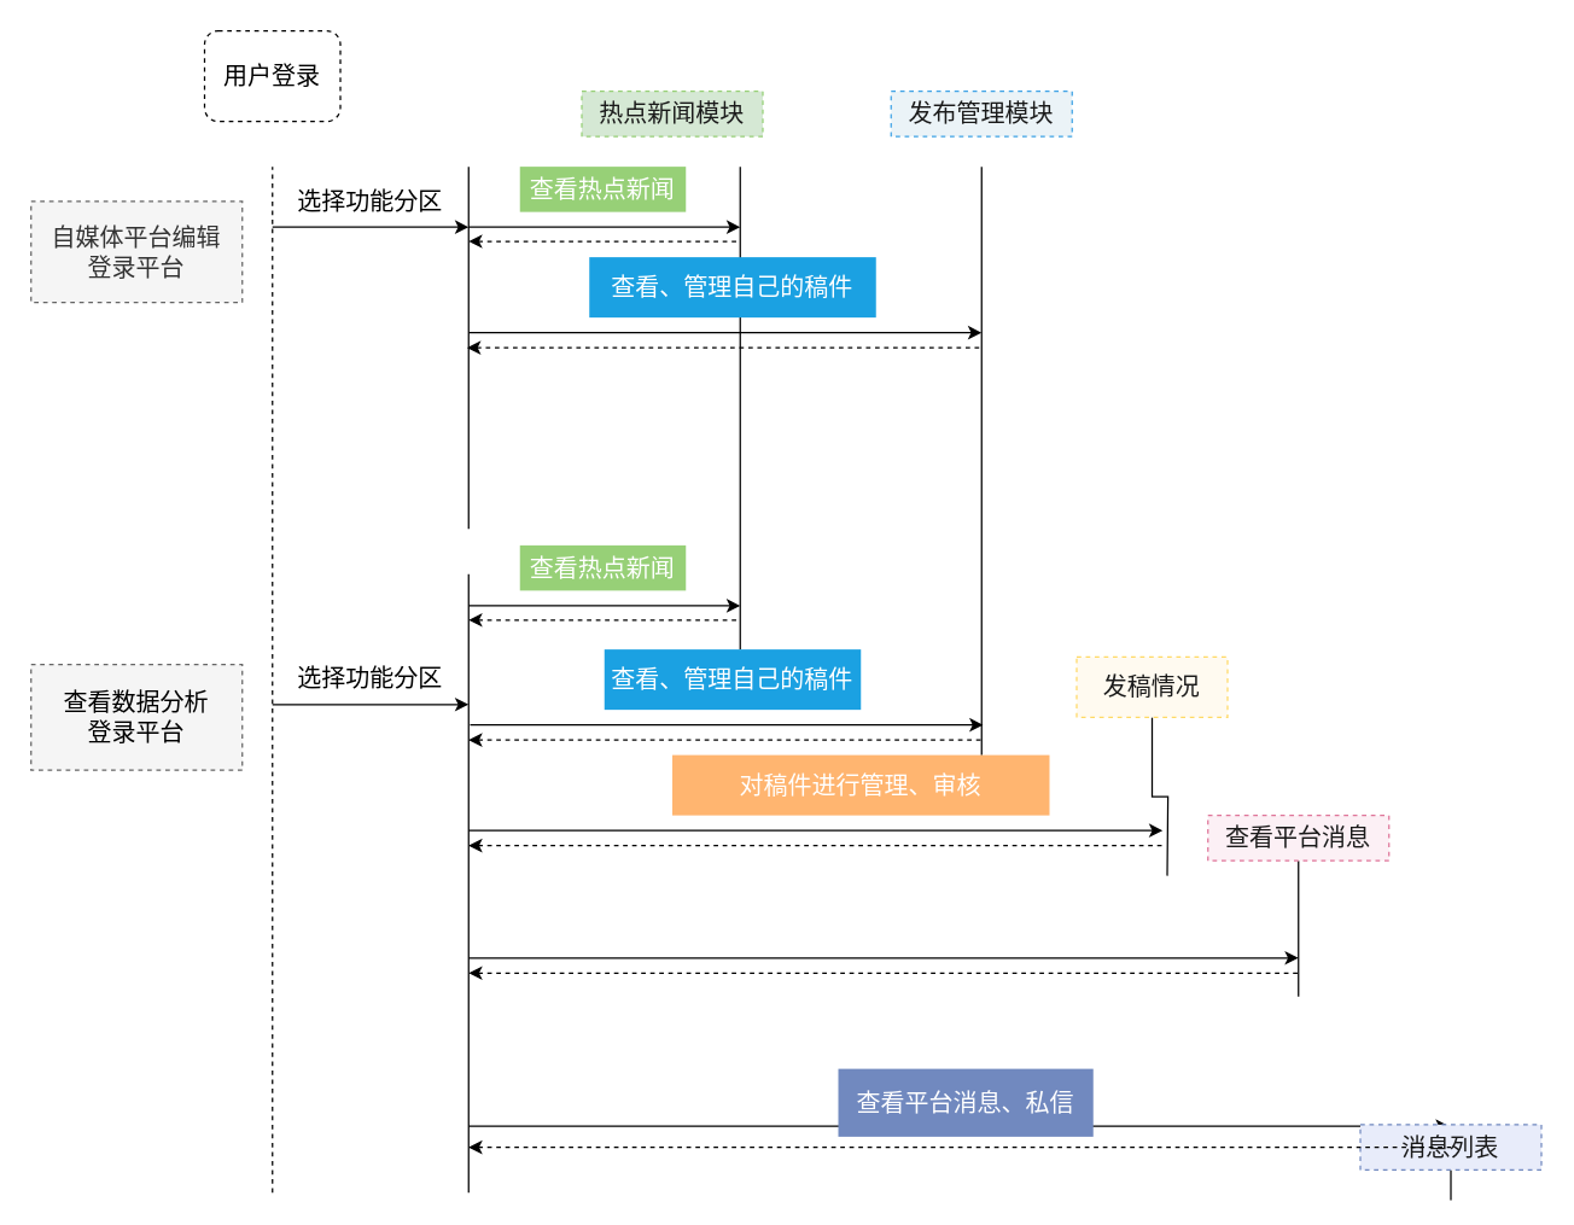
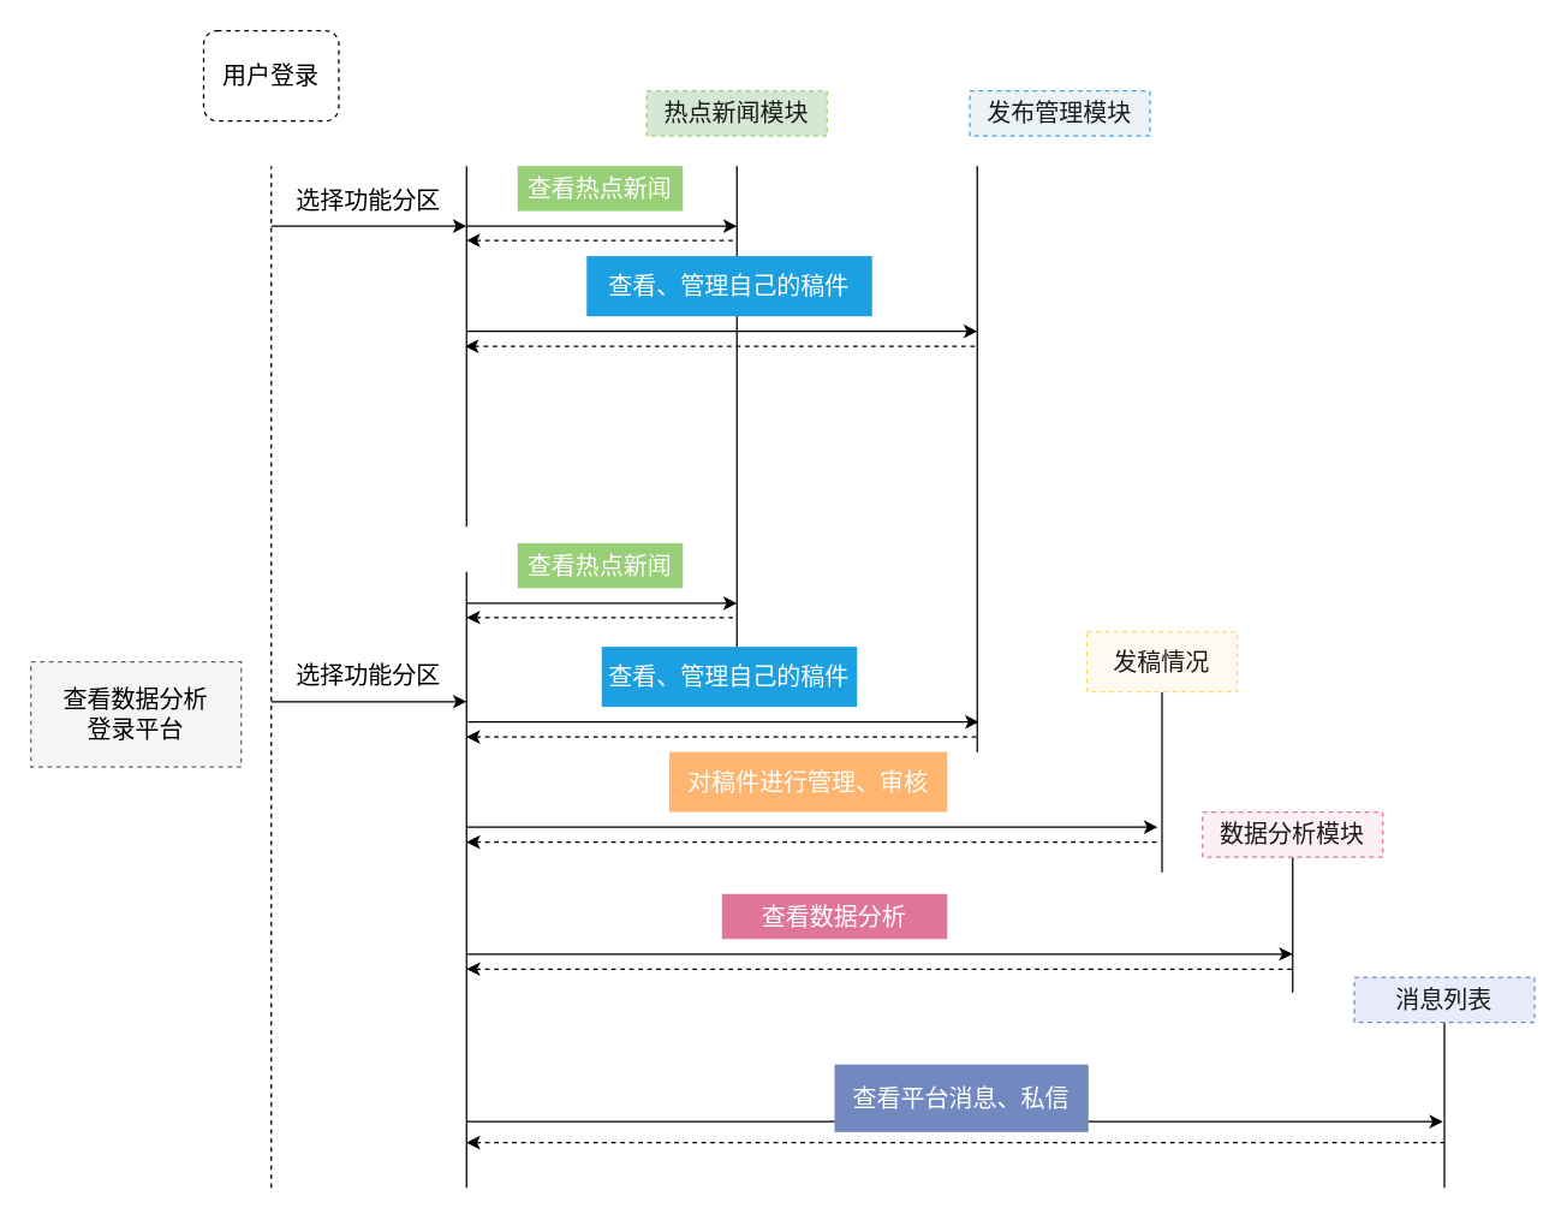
  <mxCell id="0" />
  <mxCell id="1" parent="0" />
  <mxCell id="2" value="" style="endArrow=none;html=1;fillColor=#60a917;strokeColor=#000000;fontSize=16;fontFamily=SF Mono;" parent="1" edge="1"><mxGeometry width="50" height="50" relative="1" as="geometry"><mxPoint x="490" y="430" as="sourcePoint" /><mxPoint x="490" y="110" as="targetPoint" /></mxGeometry></mxCell>
  <mxCell id="3" value="" style="endArrow=none;html=1;dashed=1;fontSize=16;fontFamily=SF Mono;" parent="1" edge="1"><mxGeometry width="50" height="50" relative="1" as="geometry"><mxPoint x="180" y="790" as="sourcePoint" /><mxPoint x="180" y="110" as="targetPoint" /></mxGeometry></mxCell>
  <mxCell id="4" value="" style="endArrow=none;html=1;fontSize=16;fontFamily=SF Mono;" parent="1" edge="1"><mxGeometry width="50" height="50" relative="1" as="geometry"><mxPoint x="310" y="350" as="sourcePoint" /><mxPoint x="310" y="110" as="targetPoint" /></mxGeometry></mxCell>
  <mxCell id="5" value="用户登录" style="whiteSpace=wrap;html=1;dashed=1;fontSize=16;fontFamily=SF Mono;rounded=1;" parent="1" vertex="1"><mxGeometry x="135" y="20" width="90" height="60" as="geometry" /></mxCell>
  <mxCell id="6" value="" style="endArrow=classic;html=1;fontSize=16;fontFamily=SF Mono;" parent="1" edge="1"><mxGeometry width="50" height="50" relative="1" as="geometry"><mxPoint x="180" y="150" as="sourcePoint" /><mxPoint x="310" y="150" as="targetPoint" /></mxGeometry></mxCell>
  <mxCell id="7" value="选择功能分区" style="text;html=1;strokeColor=none;fillColor=none;align=center;verticalAlign=middle;whiteSpace=wrap;rounded=0;dashed=1;fontSize=16;fontFamily=SF Mono;" parent="1" vertex="1"><mxGeometry x="180" y="120" width="130" height="25" as="geometry" /></mxCell>
- <mxCell id="8" value="热点新闻模块" style="text;html=1;strokeColor=#97D077;fillColor=#D5E8D4;align=center;verticalAlign=middle;whiteSpace=wrap;rounded=0;dashed=1;fontColor=#1A1A1A;fontSize=16;fontFamily=SF Mono;" parent="1" vertex="1"><mxGeometry x="385" y="60" width="120" height="30" as="geometry" /></mxCell>
+ <mxCell id="8" value="热点新闻模块" style="text;html=1;strokeColor=#97D077;fillColor=#D5E8D4;align=center;verticalAlign=middle;whiteSpace=wrap;rounded=0;dashed=1;fontColor=#1A1A1A;fontSize=16;fontFamily=SF Mono;" parent="1" vertex="1"><mxGeometry x="430" y="60" width="120" height="30" as="geometry" /></mxCell>
  <mxCell id="9" value="" style="endArrow=none;html=1;fillColor=#1ba1e2;strokeColor=#000000;fontSize=16;fontFamily=SF Mono;" parent="1" edge="1"><mxGeometry width="50" height="50" relative="1" as="geometry"><mxPoint x="650" y="500" as="sourcePoint" /><mxPoint x="650" y="110" as="targetPoint" /></mxGeometry></mxCell>
- <mxCell id="10" value="发布管理模块" style="text;html=1;strokeColor=#3ea2e5;fillColor=#EBF3F7;align=center;verticalAlign=middle;whiteSpace=wrap;rounded=0;dashed=1;fontColor=#1A1A1A;fontSize=16;fontFamily=SF Mono;" parent="1" vertex="1"><mxGeometry x="590" y="60" width="120" height="30" as="geometry" /></mxCell>
+ <mxCell id="10" value="发布管理模块" style="text;html=1;strokeColor=#3ea2e5;fillColor=#EBF3F7;align=center;verticalAlign=middle;whiteSpace=wrap;rounded=0;dashed=1;fontColor=#1A1A1A;fontSize=16;fontFamily=SF Mono;" parent="1" vertex="1"><mxGeometry x="645" y="60" width="120" height="30" as="geometry" /></mxCell>
  <mxCell id="11" value="" style="endArrow=classic;html=1;fontSize=16;fontFamily=SF Mono;" parent="1" edge="1"><mxGeometry width="50" height="50" relative="1" as="geometry"><mxPoint x="310" y="150" as="sourcePoint" /><mxPoint x="490" y="150" as="targetPoint" /></mxGeometry></mxCell>
  <mxCell id="12" value="查看热点新闻" style="text;html=1;strokeColor=none;fillColor=#97D077;align=center;verticalAlign=middle;whiteSpace=wrap;rounded=0;dashed=1;fontColor=#ffffff;fontSize=16;fontFamily=SF Mono;" parent="1" vertex="1"><mxGeometry x="344" y="110" width="110" height="30" as="geometry" /></mxCell>
  <mxCell id="13" value="" style="endArrow=classic;html=1;fontSize=16;fontFamily=SF Mono;" parent="1" edge="1"><mxGeometry width="50" height="50" relative="1" as="geometry"><mxPoint x="310" y="220" as="sourcePoint" /><mxPoint x="650" y="220" as="targetPoint" /></mxGeometry></mxCell>
  <mxCell id="14" value="查看、管理自己的稿件" style="text;html=1;align=center;verticalAlign=middle;whiteSpace=wrap;rounded=0;dashed=1;fillColor=#1ba1e2;strokeColor=none;fontColor=#ffffff;fontSize=16;fontFamily=SF Mono;" parent="1" vertex="1"><mxGeometry x="390" y="170" width="190" height="40" as="geometry" /></mxCell>
  <mxCell id="15" value="" style="endArrow=none;html=1;startArrow=classic;startFill=1;endFill=0;dashed=1;fontSize=16;fontFamily=SF Mono;" parent="1" edge="1"><mxGeometry width="50" height="50" relative="1" as="geometry"><mxPoint x="310" y="159.5" as="sourcePoint" /><mxPoint x="490" y="159.5" as="targetPoint" /></mxGeometry></mxCell>
  <mxCell id="16" value="" style="endArrow=none;html=1;startArrow=classic;startFill=1;endFill=0;dashed=1;fontSize=16;fontFamily=SF Mono;" parent="1" edge="1"><mxGeometry width="50" height="50" relative="1" as="geometry"><mxPoint x="309" y="230" as="sourcePoint" /><mxPoint x="650" y="230" as="targetPoint" /></mxGeometry></mxCell>
  <mxCell id="17" value="" style="endArrow=none;html=1;fontSize=16;fontFamily=SF Mono;" parent="1" edge="1"><mxGeometry width="50" height="50" relative="1" as="geometry"><mxPoint x="310" y="790" as="sourcePoint" /><mxPoint x="310" y="380" as="targetPoint" /></mxGeometry></mxCell>
  <mxCell id="18" value="" style="endArrow=classic;html=1;fontSize=16;fontFamily=SF Mono;" parent="1" edge="1"><mxGeometry width="50" height="50" relative="1" as="geometry"><mxPoint x="180" y="466.5" as="sourcePoint" /><mxPoint x="310" y="466.5" as="targetPoint" /></mxGeometry></mxCell>
  <mxCell id="19" value="选择功能分区" style="text;html=1;strokeColor=none;fillColor=none;align=center;verticalAlign=middle;whiteSpace=wrap;rounded=0;dashed=1;fontSize=16;fontFamily=SF Mono;" parent="1" vertex="1"><mxGeometry x="180" y="436.5" width="130" height="24" as="geometry" /></mxCell>
  <mxCell id="20" value="" style="endArrow=classic;html=1;fontSize=16;fontFamily=SF Mono;" parent="1" edge="1"><mxGeometry width="50" height="50" relative="1" as="geometry"><mxPoint x="310" y="401" as="sourcePoint" /><mxPoint x="490" y="401" as="targetPoint" /></mxGeometry></mxCell>
  <mxCell id="21" value="查看热点新闻" style="text;html=1;strokeColor=none;fillColor=#97D077;align=center;verticalAlign=middle;whiteSpace=wrap;rounded=0;dashed=1;fontColor=#ffffff;fontSize=16;fontFamily=SF Mono;" parent="1" vertex="1"><mxGeometry x="344" y="361" width="110" height="30" as="geometry" /></mxCell>
  <mxCell id="22" value="" style="endArrow=none;html=1;startArrow=classic;startFill=1;endFill=0;dashed=1;fontSize=16;fontFamily=SF Mono;" parent="1" edge="1"><mxGeometry width="50" height="50" relative="1" as="geometry"><mxPoint x="310" y="410.5" as="sourcePoint" /><mxPoint x="490" y="410.5" as="targetPoint" /></mxGeometry></mxCell>
  <mxCell id="23" value="" style="endArrow=classic;html=1;fontSize=16;fontFamily=SF Mono;" parent="1" edge="1"><mxGeometry width="50" height="50" relative="1" as="geometry"><mxPoint x="311" y="480" as="sourcePoint" /><mxPoint x="651" y="480" as="targetPoint" /></mxGeometry></mxCell>
  <mxCell id="24" value="查看、管理自己的稿件" style="text;html=1;align=center;verticalAlign=middle;whiteSpace=wrap;rounded=0;dashed=1;fillColor=#1ba1e2;strokeColor=none;fontColor=#ffffff;fontSize=16;fontFamily=SF Mono;" parent="1" vertex="1"><mxGeometry x="400" y="430" width="170" height="40" as="geometry" /></mxCell>
  <mxCell id="25" value="" style="endArrow=none;html=1;startArrow=classic;startFill=1;endFill=0;dashed=1;fontSize=16;fontFamily=SF Mono;" parent="1" edge="1"><mxGeometry width="50" height="50" relative="1" as="geometry"><mxPoint x="310" y="490" as="sourcePoint" /><mxPoint x="651" y="490" as="targetPoint" /></mxGeometry></mxCell>
- <mxCell id="26" value="自媒体平台编辑&lt;br style=&quot;font-size: 16px;&quot;&gt;登录平台" style="text;html=1;strokeColor=#666666;fillColor=#f5f5f5;align=center;verticalAlign=middle;whiteSpace=wrap;rounded=0;dashed=1;fontColor=#333333;fontSize=16;fontFamily=SF Mono;" parent="1" vertex="1"><mxGeometry x="20" y="133" width="140" height="67" as="geometry" /></mxCell>
  <mxCell id="27" value="&lt;span style=&quot;color: rgb(0, 0, 0); font-size: 16px;&quot;&gt;查看数据分析&lt;/span&gt;&lt;br style=&quot;color: rgb(0, 0, 0); font-size: 16px;&quot;&gt;&lt;span style=&quot;color: rgb(0, 0, 0); font-size: 16px;&quot;&gt;登录平台&lt;/span&gt;" style="text;html=1;strokeColor=#666666;fillColor=#f5f5f5;align=center;verticalAlign=middle;whiteSpace=wrap;rounded=0;dashed=1;fontColor=#333333;fontSize=16;fontFamily=SF Mono;" parent="1" vertex="1"><mxGeometry x="20" y="440" width="140" height="70" as="geometry" /></mxCell>
  <mxCell id="28" value="" style="edgeStyle=orthogonalEdgeStyle;rounded=0;orthogonalLoop=1;jettySize=auto;html=1;endArrow=none;endFill=0;fontFamily=SF Mono;" edge="1" parent="1" source="29"><mxGeometry relative="1" as="geometry"><mxPoint x="773" y="580" as="targetPoint" /></mxGeometry></mxCell>
- <mxCell id="29" value="发稿情况" style="text;html=1;strokeColor=#FFD966;fillColor=#FFFAF0;align=center;verticalAlign=middle;whiteSpace=wrap;rounded=0;dashed=1;fontColor=#1A1A1A;fontSize=16;fontFamily=SF Mono;" parent="1" vertex="1"><mxGeometry x="713" y="435" width="100" height="40" as="geometry" /></mxCell>
+ <mxCell id="29" value="发稿情况" style="text;html=1;strokeColor=#FFD966;fillColor=#FFFAF0;align=center;verticalAlign=middle;whiteSpace=wrap;rounded=0;dashed=1;fontColor=#1A1A1A;fontSize=16;fontFamily=SF Mono;" parent="1" vertex="1"><mxGeometry x="723" y="420" width="100" height="40" as="geometry" /></mxCell>
  <mxCell id="30" value="" style="endArrow=classic;html=1;fontSize=16;fontFamily=SF Mono;" parent="1" edge="1"><mxGeometry width="50" height="50" relative="1" as="geometry"><mxPoint x="310" y="550" as="sourcePoint" /><mxPoint x="770" y="550" as="targetPoint" /></mxGeometry></mxCell>
- <mxCell id="31" value="对稿件进行管理、审核" style="text;html=1;align=center;verticalAlign=middle;whiteSpace=wrap;rounded=0;dashed=1;fillColor=#FFB570;strokeColor=none;fontSize=16;fontColor=#FFFFFF;fontFamily=SF Mono;" parent="1" vertex="1"><mxGeometry x="445" y="500" width="250" height="40" as="geometry" /></mxCell>
+ <mxCell id="31" value="对稿件进行管理、审核" style="text;html=1;align=center;verticalAlign=middle;whiteSpace=wrap;rounded=0;dashed=1;fillColor=#FFB570;strokeColor=none;fontSize=16;fontColor=#FFFFFF;fontFamily=SF Mono;" parent="1" vertex="1"><mxGeometry x="445" y="500" width="185" height="40" as="geometry" /></mxCell>
  <mxCell id="32" value="" style="endArrow=none;html=1;startArrow=classic;startFill=1;endFill=0;dashed=1;fontSize=16;fontFamily=SF Mono;" parent="1" edge="1"><mxGeometry width="50" height="50" relative="1" as="geometry"><mxPoint x="310" y="560" as="sourcePoint" /><mxPoint x="770" y="560" as="targetPoint" /></mxGeometry></mxCell>
  <mxCell id="33" value="" style="endArrow=classic;html=1;fontSize=16;fontFamily=SF Mono;" parent="1" edge="1"><mxGeometry width="50" height="50" relative="1" as="geometry"><mxPoint x="310" y="634.5" as="sourcePoint" /><mxPoint x="860" y="634.5" as="targetPoint" /></mxGeometry></mxCell>
+ <mxCell id="34" value="查看数据分析" style="text;html=1;align=center;verticalAlign=middle;whiteSpace=wrap;rounded=0;dashed=1;fillColor=#df7599;strokeColor=none;fontColor=#ffffff;fontSize=16;fontFamily=SF Mono;" parent="1" vertex="1"><mxGeometry x="480" y="594.5" width="150" height="30" as="geometry" /></mxCell>
  <mxCell id="35" value="" style="endArrow=none;html=1;fillColor=#1ba1e2;strokeColor=#000000;fontSize=16;fontFamily=SF Mono;" parent="1" edge="1"><mxGeometry width="50" height="50" relative="1" as="geometry"><mxPoint x="860" y="660" as="sourcePoint" /><mxPoint x="860" y="570" as="targetPoint" /></mxGeometry></mxCell>
- <mxCell id="36" value="查看平台消息" style="text;html=1;strokeColor=#DF7599;fillColor=#FCF0F5;align=center;verticalAlign=middle;whiteSpace=wrap;rounded=0;dashed=1;fontColor=#1A1A1A;fontSize=16;fontFamily=SF Mono;" parent="1" vertex="1"><mxGeometry x="800" y="540" width="120" height="30" as="geometry" /></mxCell>
+ <mxCell id="36" value="数据分析模块" style="text;html=1;strokeColor=#DF7599;fillColor=#FCF0F5;align=center;verticalAlign=middle;whiteSpace=wrap;rounded=0;dashed=1;fontColor=#1A1A1A;fontSize=16;fontFamily=SF Mono;" parent="1" vertex="1"><mxGeometry x="800" y="540" width="120" height="30" as="geometry" /></mxCell>
  <mxCell id="37" value="" style="endArrow=classic;html=1;fontSize=16;fontFamily=SF Mono;" parent="1" edge="1"><mxGeometry width="50" height="50" relative="1" as="geometry"><mxPoint x="310" y="746" as="sourcePoint" /><mxPoint x="960" y="746" as="targetPoint" /></mxGeometry></mxCell>
  <mxCell id="38" value="查看平台消息、私信" style="text;html=1;align=center;verticalAlign=middle;whiteSpace=wrap;rounded=0;dashed=1;fillColor=#7189BF;strokeColor=none;fontColor=#ffffff;fontSize=16;fontFamily=SF Mono;" parent="1" vertex="1"><mxGeometry x="555" y="708" width="169" height="45" as="geometry" /></mxCell>
  <mxCell id="39" style="edgeStyle=orthogonalEdgeStyle;rounded=0;orthogonalLoop=1;jettySize=auto;html=1;endArrow=none;endFill=0;fontFamily=SF Mono;" edge="1" parent="1" source="40"><mxGeometry relative="1" as="geometry"><mxPoint x="961" y="790" as="targetPoint" /></mxGeometry></mxCell>
- <mxCell id="40" value="消息列表" style="text;html=1;strokeColor=#7189BF;fillColor=#E8ECFA;align=center;verticalAlign=middle;whiteSpace=wrap;rounded=0;dashed=1;fontColor=#1A1A1A;fontSize=16;fontFamily=SF Mono;" parent="1" vertex="1"><mxGeometry x="901" y="745" width="120" height="30" as="geometry" /></mxCell>
+ <mxCell id="40" value="消息列表" style="text;html=1;strokeColor=#7189BF;fillColor=#E8ECFA;align=center;verticalAlign=middle;whiteSpace=wrap;rounded=0;dashed=1;fontColor=#1A1A1A;fontSize=16;fontFamily=SF Mono;" parent="1" vertex="1"><mxGeometry x="901" y="650" width="120" height="30" as="geometry" /></mxCell>
  <mxCell id="41" value="" style="endArrow=none;html=1;startArrow=classic;startFill=1;endFill=0;dashed=1;fontSize=16;fontFamily=SF Mono;" edge="1" parent="1"><mxGeometry width="50" height="50" relative="1" as="geometry"><mxPoint x="310" y="644.5" as="sourcePoint" /><mxPoint x="860" y="644.5" as="targetPoint" /></mxGeometry></mxCell>
  <mxCell id="42" value="" style="endArrow=none;html=1;startArrow=classic;startFill=1;endFill=0;dashed=1;fontSize=16;fontFamily=SF Mono;" edge="1" parent="1"><mxGeometry width="50" height="50" relative="1" as="geometry"><mxPoint x="310" y="760" as="sourcePoint" /><mxPoint x="961" y="760" as="targetPoint" /></mxGeometry></mxCell>
